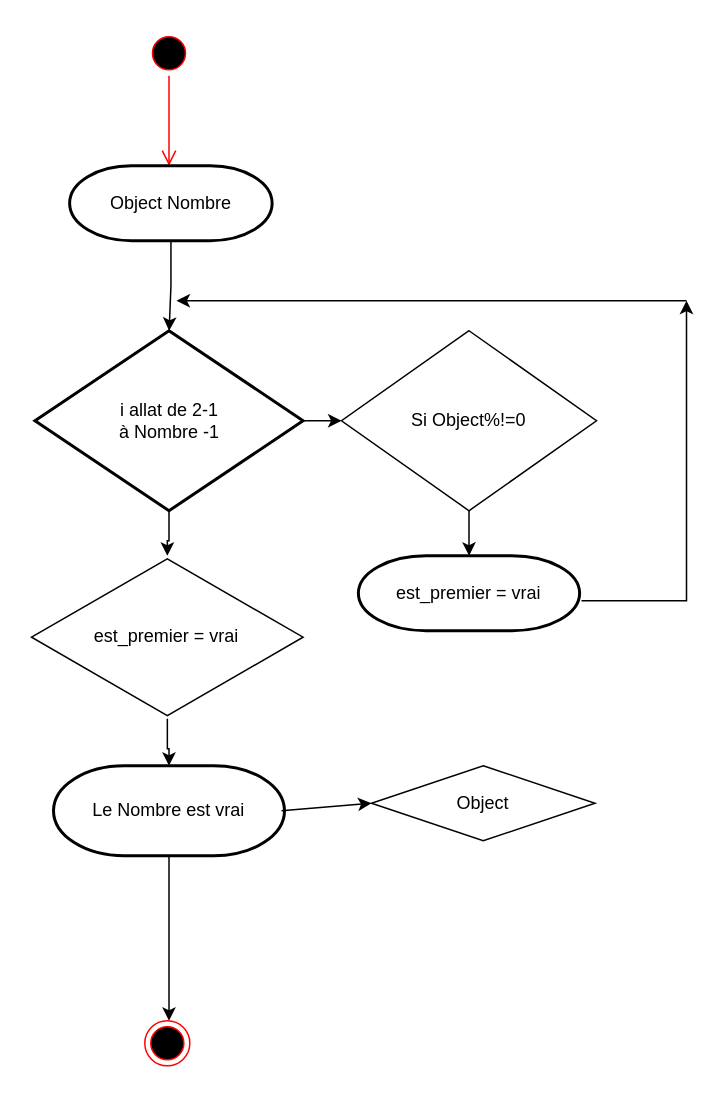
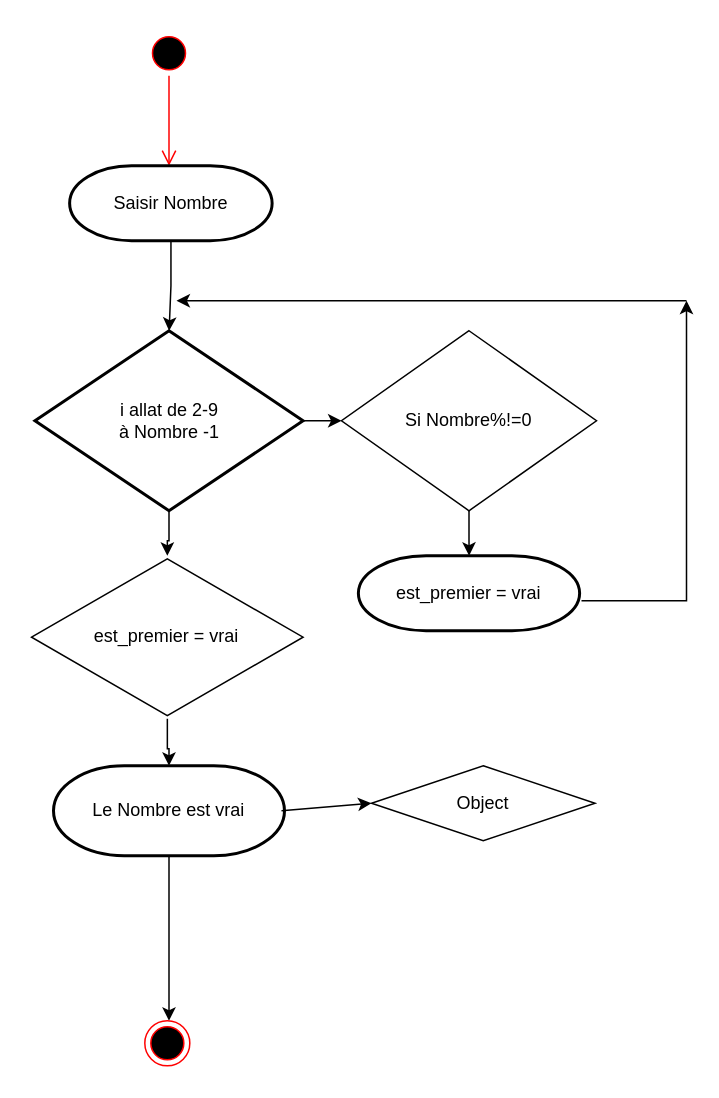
  <mxCell id="0" />
  <mxCell id="1" parent="0" />
  <mxCell id="2" value="" style="ellipse;html=1;shape=startState;fillColor=#000000;strokeColor=#ff0000;" vertex="1" parent="1"><mxGeometry x="97" y="20" width="30" height="30" as="geometry" /></mxCell>
  <mxCell id="3" value="" style="edgeStyle=orthogonalEdgeStyle;html=1;verticalAlign=bottom;endArrow=open;endSize=8;strokeColor=#ff0000;rounded=0;" edge="1" source="2" parent="1"><mxGeometry relative="1" as="geometry"><mxPoint x="112" y="110" as="targetPoint" /></mxGeometry></mxCell>
  <mxCell id="4" value="" style="edgeStyle=orthogonalEdgeStyle;rounded=0;orthogonalLoop=1;jettySize=auto;html=1;" edge="1" parent="1" source="5"><mxGeometry relative="1" as="geometry"><mxPoint x="112.1" y="220" as="targetPoint" /></mxGeometry></mxCell>
- <mxCell id="5" value="Object Nombre" style="strokeWidth=2;html=1;shape=mxgraph.flowchart.terminator;whiteSpace=wrap;" vertex="1" parent="1"><mxGeometry x="45.75" y="110" width="135" height="50" as="geometry" /></mxCell>
+ <mxCell id="5" value="Saisir Nombre" style="strokeWidth=2;html=1;shape=mxgraph.flowchart.terminator;whiteSpace=wrap;" vertex="1" parent="1"><mxGeometry x="45.75" y="110" width="135" height="50" as="geometry" /></mxCell>
  <mxCell id="6" value="" style="edgeStyle=orthogonalEdgeStyle;rounded=0;orthogonalLoop=1;jettySize=auto;html=1;" edge="1" parent="1" source="8" target="10"><mxGeometry relative="1" as="geometry" /></mxCell>
  <mxCell id="7" value="" style="edgeStyle=orthogonalEdgeStyle;rounded=0;orthogonalLoop=1;jettySize=auto;html=1;" edge="1" parent="1" source="8" target="15"><mxGeometry relative="1" as="geometry" /></mxCell>
- <mxCell id="8" value="i allat de 2-1&lt;br&gt;à Nombre -1" style="strokeWidth=2;html=1;shape=mxgraph.flowchart.decision;whiteSpace=wrap;" vertex="1" parent="1"><mxGeometry x="22.63" y="220" width="178.75" height="120" as="geometry" /></mxCell>
+ <mxCell id="8" value="i allat de 2-9&lt;br&gt;à Nombre -1" style="strokeWidth=2;html=1;shape=mxgraph.flowchart.decision;whiteSpace=wrap;" vertex="1" parent="1"><mxGeometry x="22.63" y="220" width="178.75" height="120" as="geometry" /></mxCell>
  <mxCell id="9" value="" style="edgeStyle=orthogonalEdgeStyle;rounded=0;orthogonalLoop=1;jettySize=auto;html=1;" edge="1" parent="1" source="10" target="11"><mxGeometry relative="1" as="geometry" /></mxCell>
- <mxCell id="10" value="Si Object%!=0" style="shape=rhombus;perimeter=rhombusPerimeter;whiteSpace=wrap;html=1;align=center;" vertex="1" parent="1"><mxGeometry x="227" y="220" width="170" height="120" as="geometry" /></mxCell>
+ <mxCell id="10" value="Si Nombre%!=0" style="shape=rhombus;perimeter=rhombusPerimeter;whiteSpace=wrap;html=1;align=center;" vertex="1" parent="1"><mxGeometry x="227" y="220" width="170" height="120" as="geometry" /></mxCell>
  <mxCell id="11" value="est_premier = vrai" style="strokeWidth=2;html=1;shape=mxgraph.flowchart.terminator;whiteSpace=wrap;" vertex="1" parent="1"><mxGeometry x="238.25" y="370" width="147.5" height="50" as="geometry" /></mxCell>
  <mxCell id="12" value="" style="endArrow=classic;html=1;rounded=0;" edge="1" parent="1"><mxGeometry width="50" height="50" relative="1" as="geometry"><mxPoint x="387" y="400" as="sourcePoint" /><mxPoint x="457" y="200" as="targetPoint" /><Array as="points"><mxPoint x="457" y="400" /></Array></mxGeometry></mxCell>
  <mxCell id="13" value="" style="endArrow=classic;html=1;rounded=0;" edge="1" parent="1"><mxGeometry width="50" height="50" relative="1" as="geometry"><mxPoint x="457" y="200" as="sourcePoint" /><mxPoint x="117" y="200" as="targetPoint" /></mxGeometry></mxCell>
  <mxCell id="14" value="" style="edgeStyle=orthogonalEdgeStyle;rounded=0;orthogonalLoop=1;jettySize=auto;html=1;" edge="1" parent="1" source="15" target="17"><mxGeometry relative="1" as="geometry" /></mxCell>
  <mxCell id="15" value="est_premier = vrai" style="html=1;whiteSpace=wrap;aspect=fixed;shape=isoRectangle;" vertex="1" parent="1"><mxGeometry x="20.38" y="370" width="181" height="108.6" as="geometry" /></mxCell>
  <mxCell id="16" value="" style="edgeStyle=orthogonalEdgeStyle;rounded=0;orthogonalLoop=1;jettySize=auto;html=1;" edge="1" parent="1" source="17"><mxGeometry relative="1" as="geometry"><mxPoint x="112" y="680" as="targetPoint" /></mxGeometry></mxCell>
  <mxCell id="17" value="Le Nombre est vrai" style="strokeWidth=2;html=1;shape=mxgraph.flowchart.terminator;whiteSpace=wrap;" vertex="1" parent="1"><mxGeometry x="35" y="510" width="154" height="60" as="geometry" /></mxCell>
  <mxCell id="18" value="" style="ellipse;html=1;shape=endState;fillColor=#000000;strokeColor=#ff0000;" vertex="1" parent="1"><mxGeometry x="95.88" y="680" width="30" height="30" as="geometry" /></mxCell>
  <mxCell id="19" value="Object" style="rhombus;html=1;whiteSpace=wrap;" vertex="1" parent="1"><mxGeometry x="247" y="510" width="149" height="50" as="geometry" /></mxCell>
  <mxCell id="20" value="" style="endArrow=classic;html=1;rounded=0;entryX=0;entryY=0.5;entryDx=0;entryDy=0;" edge="1" parent="1" target="19"><mxGeometry width="50" height="50" relative="1" as="geometry"><mxPoint x="187" y="540" as="sourcePoint" /><mxPoint x="237" y="490" as="targetPoint" /></mxGeometry></mxCell>
